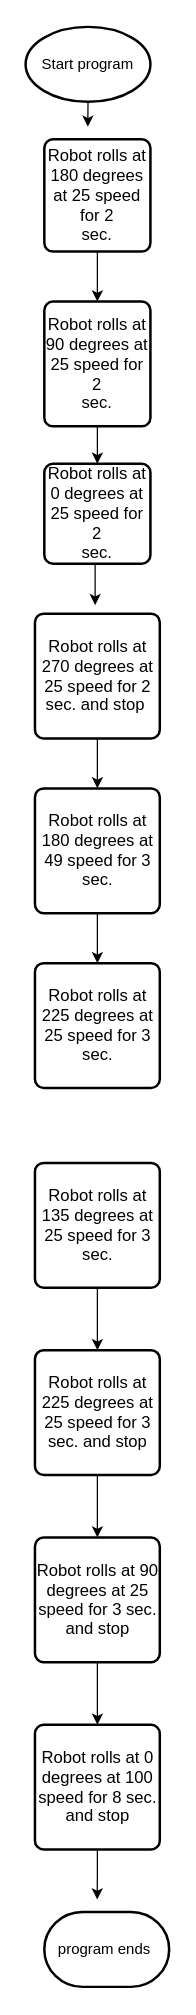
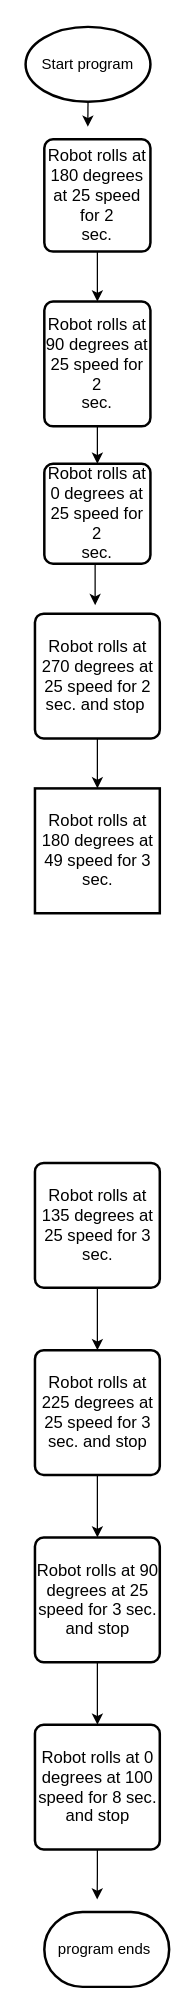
  <mxCell id="0" />
  <mxCell id="1" parent="0" />
  <mxCell id="2" style="edgeStyle=orthogonalEdgeStyle;rounded=0;orthogonalLoop=1;jettySize=auto;html=1;exitX=0.5;exitY=1;exitDx=0;exitDy=0;exitPerimeter=0;" edge="1" parent="1" source="3"><mxGeometry relative="1" as="geometry"><mxPoint x="69.833" y="100" as="targetPoint" /></mxGeometry></mxCell>
  <mxCell id="3" value="Start program" style="strokeWidth=2;html=1;shape=mxgraph.flowchart.start_1;whiteSpace=wrap;" vertex="1" parent="1"><mxGeometry x="20" y="20" width="100" height="60" as="geometry" /></mxCell>
  <mxCell id="4" style="edgeStyle=orthogonalEdgeStyle;rounded=0;orthogonalLoop=1;jettySize=auto;html=1;exitX=0.5;exitY=1;exitDx=0;exitDy=0;entryX=0.5;entryY=0;entryDx=0;entryDy=0;" edge="1" parent="1" source="5" target="7"><mxGeometry relative="1" as="geometry" /></mxCell>
  <mxCell id="5" value="&lt;span style=&quot;font-size: 10.0pt ; font-family: &amp;#34;arial&amp;#34; , sans-serif&quot;&gt;Robot rolls at 180 degrees at 25 speed for 2&lt;br/&gt;sec.&lt;/span&gt;" style="rounded=1;whiteSpace=wrap;html=1;absoluteArcSize=1;arcSize=14;strokeWidth=2;" vertex="1" parent="1"><mxGeometry x="35" y="110" width="85" height="90" as="geometry" /></mxCell>
  <mxCell id="6" style="edgeStyle=orthogonalEdgeStyle;rounded=0;orthogonalLoop=1;jettySize=auto;html=1;exitX=0.5;exitY=1;exitDx=0;exitDy=0;entryX=0.5;entryY=0;entryDx=0;entryDy=0;" edge="1" parent="1" source="7" target="23"><mxGeometry relative="1" as="geometry" /></mxCell>
  <mxCell id="7" value="&lt;span style=&quot;font-size: 10.0pt ; font-family: &amp;#34;arial&amp;#34; , sans-serif&quot;&gt;Robot rolls at 90 degrees at 25 speed for 2&lt;br&gt;sec.&lt;/span&gt;" style="rounded=1;whiteSpace=wrap;html=1;absoluteArcSize=1;arcSize=14;strokeWidth=2;" vertex="1" parent="1"><mxGeometry x="35" y="240" width="85" height="100" as="geometry" /></mxCell>
  <mxCell id="8" style="edgeStyle=orthogonalEdgeStyle;rounded=0;orthogonalLoop=1;jettySize=auto;html=1;exitX=0.5;exitY=1;exitDx=0;exitDy=0;entryX=0.5;entryY=0;entryDx=0;entryDy=0;" edge="1" parent="1" source="9" target="11"><mxGeometry relative="1" as="geometry" /></mxCell>
  <mxCell id="9" value="&lt;span style=&quot;font-size: 10.0pt ; font-family: &amp;#34;arial&amp;#34; , sans-serif&quot;&gt;Robot rolls at 270 degrees at 25 speed for 2&lt;br/&gt;sec. and stop&amp;nbsp;&lt;/span&gt;" style="rounded=1;whiteSpace=wrap;html=1;absoluteArcSize=1;arcSize=14;strokeWidth=2;" vertex="1" parent="1"><mxGeometry x="27.5" y="490" width="100" height="100" as="geometry" /></mxCell>
- <mxCell id="10" style="edgeStyle=orthogonalEdgeStyle;rounded=0;orthogonalLoop=1;jettySize=auto;html=1;exitX=0.5;exitY=1;exitDx=0;exitDy=0;entryX=0.5;entryY=0;entryDx=0;entryDy=0;" edge="1" parent="1" source="11" target="12"><mxGeometry relative="1" as="geometry" /></mxCell>
- <mxCell id="11" value="&lt;span style=&quot;font-size: 10.0pt ; font-family: &amp;#34;arial&amp;#34; , sans-serif&quot;&gt;Robot rolls at 180 degrees at 49 speed for 3 sec.&lt;/span&gt;" style="rounded=1;whiteSpace=wrap;html=1;absoluteArcSize=1;arcSize=14;strokeWidth=2;" vertex="1" parent="1"><mxGeometry x="27.5" y="630" width="100" height="100" as="geometry" /></mxCell>
- <mxCell id="12" value="&lt;span style=&quot;font-size: 10.0pt ; font-family: &amp;#34;arial&amp;#34; , sans-serif&quot;&gt;Robot rolls at 225 degrees at 25 speed for 3 sec.&lt;/span&gt;" style="rounded=1;whiteSpace=wrap;html=1;absoluteArcSize=1;arcSize=14;strokeWidth=2;" vertex="1" parent="1"><mxGeometry x="27.5" y="770" width="100" height="100" as="geometry" /></mxCell>
+ <mxCell id="11" value="&lt;span style=&quot;font-size: 10.0pt ; font-family: &amp;#34;arial&amp;#34; , sans-serif&quot;&gt;Robot rolls at 180 degrees at 49 speed for 3 sec.&lt;/span&gt;" style="whiteSpace=wrap;html=1;absoluteArcSize=1;arcSize=14;strokeWidth=2;rounded=0;" vertex="1" parent="1"><mxGeometry x="27.5" y="630" width="100" height="100" as="geometry" /></mxCell>
  <mxCell id="13" style="edgeStyle=orthogonalEdgeStyle;rounded=0;orthogonalLoop=1;jettySize=auto;html=1;exitX=0.5;exitY=1;exitDx=0;exitDy=0;entryX=0.5;entryY=0;entryDx=0;entryDy=0;" edge="1" parent="1" source="14" target="16"><mxGeometry relative="1" as="geometry" /></mxCell>
  <mxCell id="14" value="&lt;span style=&quot;font-size: 10.0pt ; font-family: &amp;#34;arial&amp;#34; , sans-serif&quot;&gt;Robot rolls at 135 degrees at 25 speed for 3 sec.&lt;/span&gt;" style="rounded=1;whiteSpace=wrap;html=1;absoluteArcSize=1;arcSize=14;strokeWidth=2;" vertex="1" parent="1"><mxGeometry x="27.5" y="930" width="100" height="100" as="geometry" /></mxCell>
  <mxCell id="15" style="edgeStyle=orthogonalEdgeStyle;rounded=0;orthogonalLoop=1;jettySize=auto;html=1;exitX=0.5;exitY=1;exitDx=0;exitDy=0;entryX=0.5;entryY=0;entryDx=0;entryDy=0;" edge="1" parent="1" source="16" target="18"><mxGeometry relative="1" as="geometry" /></mxCell>
  <mxCell id="16" value="&lt;span style=&quot;font-size: 10.0pt ; font-family: &amp;#34;arial&amp;#34; , sans-serif&quot;&gt;Robot rolls at 225 degrees at 25 speed for 3 sec. and stop&lt;/span&gt;" style="rounded=1;whiteSpace=wrap;html=1;absoluteArcSize=1;arcSize=14;strokeWidth=2;" vertex="1" parent="1"><mxGeometry x="27.5" y="1080" width="100" height="100" as="geometry" /></mxCell>
  <mxCell id="17" style="edgeStyle=orthogonalEdgeStyle;rounded=0;orthogonalLoop=1;jettySize=auto;html=1;exitX=0.5;exitY=1;exitDx=0;exitDy=0;entryX=0.5;entryY=0;entryDx=0;entryDy=0;" edge="1" parent="1" source="18" target="20"><mxGeometry relative="1" as="geometry" /></mxCell>
  <mxCell id="18" value="&lt;span style=&quot;font-size: 10.0pt ; font-family: &amp;#34;arial&amp;#34; , sans-serif&quot;&gt;Robot rolls at 90 degrees at 25 speed for 3 sec. and stop&lt;/span&gt;" style="rounded=1;whiteSpace=wrap;html=1;absoluteArcSize=1;arcSize=14;strokeWidth=2;" vertex="1" parent="1"><mxGeometry x="27.5" y="1230" width="100" height="100" as="geometry" /></mxCell>
  <mxCell id="19" style="edgeStyle=orthogonalEdgeStyle;rounded=0;orthogonalLoop=1;jettySize=auto;html=1;exitX=0.5;exitY=1;exitDx=0;exitDy=0;" edge="1" parent="1" source="20"><mxGeometry relative="1" as="geometry"><mxPoint x="77.333" y="1520" as="targetPoint" /></mxGeometry></mxCell>
  <mxCell id="20" value="&lt;span style=&quot;font-size: 10.0pt ; font-family: &amp;#34;arial&amp;#34; , sans-serif&quot;&gt;Robot rolls at 0 degrees at 100 speed for 8 sec. and stop&lt;/span&gt;" style="rounded=1;whiteSpace=wrap;html=1;absoluteArcSize=1;arcSize=14;strokeWidth=2;" vertex="1" parent="1"><mxGeometry x="27.5" y="1380" width="100" height="100" as="geometry" /></mxCell>
  <mxCell id="21" value="program ends&amp;nbsp;" style="strokeWidth=2;html=1;shape=mxgraph.flowchart.terminator;whiteSpace=wrap;" vertex="1" parent="1"><mxGeometry x="35" y="1530" width="100" height="60" as="geometry" /></mxCell>
  <mxCell id="22" style="edgeStyle=orthogonalEdgeStyle;rounded=0;orthogonalLoop=1;jettySize=auto;html=1;exitX=0.5;exitY=1;exitDx=0;exitDy=0;entryX=0.482;entryY=-0.068;entryDx=0;entryDy=0;entryPerimeter=0;" edge="1" parent="1" source="23" target="9"><mxGeometry relative="1" as="geometry" /></mxCell>
  <mxCell id="23" value="&lt;span style=&quot;font-size: 10.0pt ; font-family: &amp;#34;arial&amp;#34; , sans-serif&quot;&gt;Robot rolls at 0 degrees at 25 speed for 2&lt;br/&gt;sec.&lt;/span&gt;" style="rounded=1;whiteSpace=wrap;html=1;absoluteArcSize=1;arcSize=14;strokeWidth=2;" vertex="1" parent="1"><mxGeometry x="35" y="370" width="85" height="80" as="geometry" /></mxCell>
